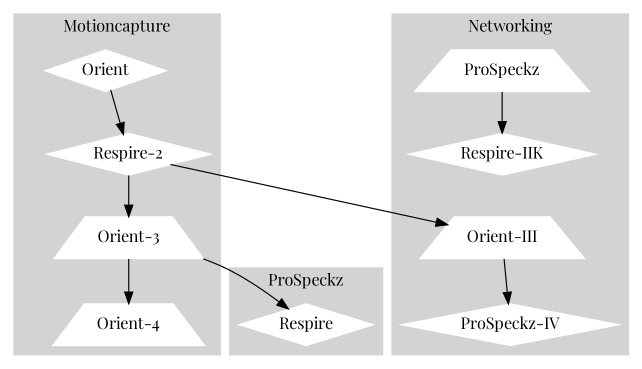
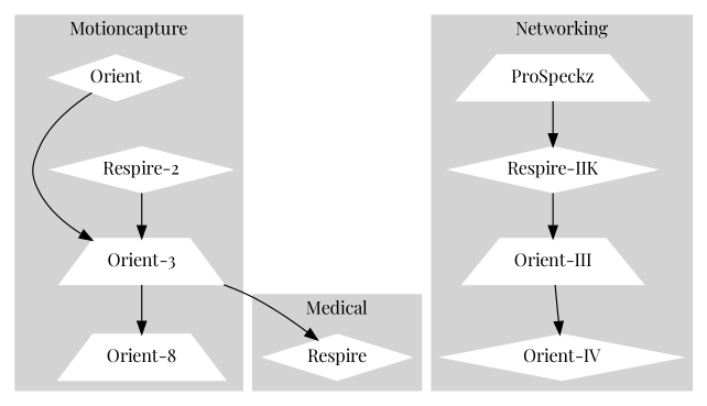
  digraph {
    fontname="Playfair Display"
    node [color=white fontname="Playfair Display" shape=diamond style=filled]
    edge [fontname="Playfair Display"]
    Orient
    n2 [label="Respire-2"]
    "Orient-3" [shape=trapezium]
-   "Orient-4" [shape=trapezium]
+   "Orient-4" [shape=trapezium label="Orient-8"]
    ProSpeckz [shape=trapezium]
    n6 [label="Respire-IIK"]
    n7 [label="Orient-III" shape=trapezium]
-   "ProSpeckz-IV"
+   "ProSpeckz-IV" [label="Orient-IV"]
    Respire
    subgraph cluster_1 {
      color=lightgrey
      label=Motioncapture
      style=filled
      Orient
      n2
      "Orient-3"
      "Orient-4"
    }
    subgraph cluster_2 {
      color=lightgrey
      label=Networking
      style=filled
      ProSpeckz
      n6
      n7
      "ProSpeckz-IV"
    }
    subgraph cluster_3 {
      color=lightgrey
-     label=ProSpeckz
+     label=Medical
      style=filled
      Respire
    }
-   Orient -> n2
+   Orient -> "Orient-3"
    n2 -> "Orient-3"
    "Orient-3" -> "Orient-4"
    "Orient-3" -> Respire
    ProSpeckz -> n6
-   n2 -> n7
+   n6 -> n7
    n7 -> "ProSpeckz-IV"
  }
